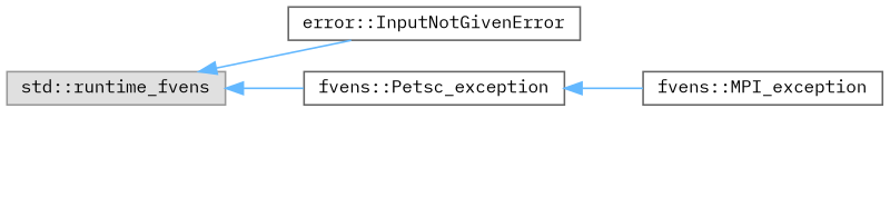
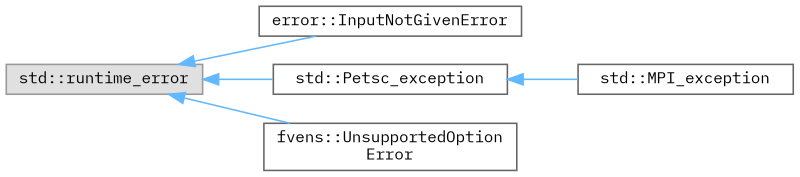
  digraph {
    fontname="IBM Plex Mono"
    rankdir=LR
    node [color=grey40 fillcolor=white fontname="IBM Plex Mono" fontsize=10 shape=box style=filled]
    edge [color=steelblue1 dir=back fontname="IBM Plex Mono" fontsize=10 labelfontname=Helvetica labelfontsize=10 style=solid]
-   n1 [color=grey60 fillcolor="#E0E0E0" height=0.2 label="std::runtime_fvens" width=0.4]
+   n1 [color=grey60 fillcolor="#E0E0E0" height=0.2 label="std::runtime_error" width=0.4]
    n2 [height=0.2 label="error::InputNotGivenError" width=0.4]
-   n3 [height=0.2 label="fvens::Petsc_exception" width=0.4]
-   n5 [height=0.2 label="fvens::MPI_exception" width=0.4]
+   n3 [height=0.2 label="std::Petsc_exception" width=0.4]
+   n4 [height=0.2 label="fvens::UnsupportedOption\lError" width=0.4]
+   n5 [height=0.2 label="std::MPI_exception" width=0.4]
    n1 -> n2
    n1 -> n3
+   n1 -> n4
    n3 -> n5
  }
